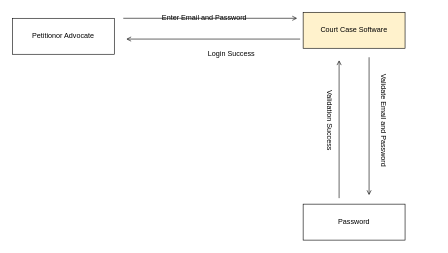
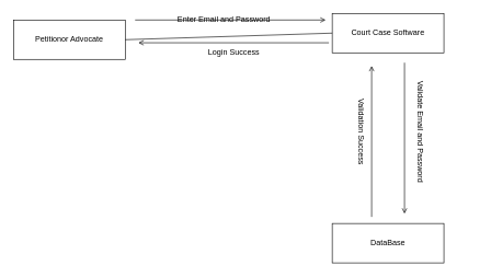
  <mxCell id="0" />
  <mxCell id="1" parent="0" />
  <mxCell id="2" value="Petitionor Advocate" style="rounded=0;whiteSpace=wrap;html=1;" vertex="1" parent="1"><mxGeometry x="20" y="30" width="170" height="60" as="geometry" /></mxCell>
- <mxCell id="3" value="Court Case Software" style="rounded=0;whiteSpace=wrap;html=1;fillColor=#fff2cc;" vertex="1" parent="1"><mxGeometry x="505" y="20" width="170" height="60" as="geometry" /></mxCell>
- <mxCell id="4" value="Password" style="rounded=0;whiteSpace=wrap;html=1;" vertex="1" parent="1"><mxGeometry x="505" y="340" width="170" height="60" as="geometry" /></mxCell>
+ <mxCell id="3" value="Court Case Software" style="rounded=0;whiteSpace=wrap;html=1;" vertex="1" parent="1"><mxGeometry x="505" y="20" width="170" height="60" as="geometry" /></mxCell>
+ <mxCell id="4" value="DataBase" style="rounded=0;whiteSpace=wrap;html=1;" vertex="1" parent="1"><mxGeometry x="505" y="340" width="170" height="60" as="geometry" /></mxCell>
+ <mxCell id="5" value="" style="endArrow=none;html=1;exitX=1;exitY=0.5;exitDx=0;exitDy=0;entryX=0;entryY=0.5;entryDx=0;entryDy=0;" edge="1" parent="1" source="2" target="3"><mxGeometry width="50" height="50" relative="1" as="geometry"><mxPoint x="375" y="310" as="sourcePoint" /><mxPoint x="425" y="260" as="targetPoint" /></mxGeometry></mxCell>
  <mxCell id="6" value="" style="endArrow=open;html=1;endFill=0;" edge="1" parent="1"><mxGeometry width="50" height="50" relative="1" as="geometry"><mxPoint x="205" y="30" as="sourcePoint" /><mxPoint x="495" y="30" as="targetPoint" /></mxGeometry></mxCell>
  <mxCell id="7" value="Enter Email and Password" style="text;html=1;align=center;verticalAlign=middle;resizable=0;points=[];autosize=1;" vertex="1" parent="1"><mxGeometry x="260" y="20" width="160" height="20" as="geometry" /></mxCell>
  <mxCell id="8" value="" style="endArrow=open;html=1;endFill=0;" edge="1" parent="1"><mxGeometry width="50" height="50" relative="1" as="geometry"><mxPoint x="615" y="95" as="sourcePoint" /><mxPoint x="615" y="325" as="targetPoint" /></mxGeometry></mxCell>
  <mxCell id="9" value="Validate Email and Password" style="text;html=1;align=center;verticalAlign=middle;resizable=0;points=[];autosize=1;rotation=90;" vertex="1" parent="1"><mxGeometry x="555" y="190" width="170" height="20" as="geometry" /></mxCell>
  <mxCell id="10" value="" style="endArrow=none;html=1;endFill=0;startArrow=open;startFill=0;" edge="1" parent="1"><mxGeometry width="50" height="50" relative="1" as="geometry"><mxPoint x="565" y="100" as="sourcePoint" /><mxPoint x="565" y="330" as="targetPoint" /></mxGeometry></mxCell>
  <mxCell id="11" value="Validation Success" style="text;html=1;align=center;verticalAlign=middle;resizable=0;points=[];autosize=1;rotation=90;" vertex="1" parent="1"><mxGeometry x="490" y="190" width="120" height="20" as="geometry" /></mxCell>
  <mxCell id="12" value="" style="endArrow=open;html=1;endFill=0;" edge="1" parent="1"><mxGeometry width="50" height="50" relative="1" as="geometry"><mxPoint x="500" y="64.66" as="sourcePoint" /><mxPoint x="210" y="64.66" as="targetPoint" /></mxGeometry></mxCell>
- <mxCell id="13" value="Login Success" style="text;html=1;align=center;verticalAlign=middle;resizable=0;points=[];autosize=1;" vertex="1" parent="1"><mxGeometry x="340" y="80" width="90" height="20" as="geometry" /></mxCell>
+ <mxCell id="13" value="Login Success" style="text;html=1;align=center;verticalAlign=middle;resizable=0;points=[];autosize=1;" vertex="1" parent="1"><mxGeometry x="310" y="70" width="90" height="20" as="geometry" /></mxCell>
